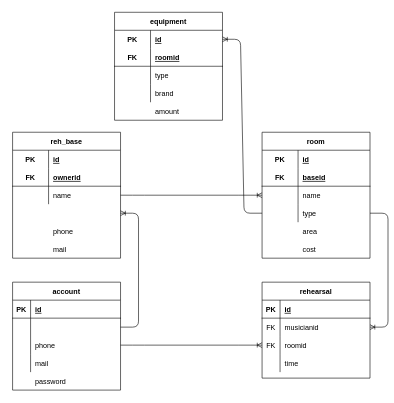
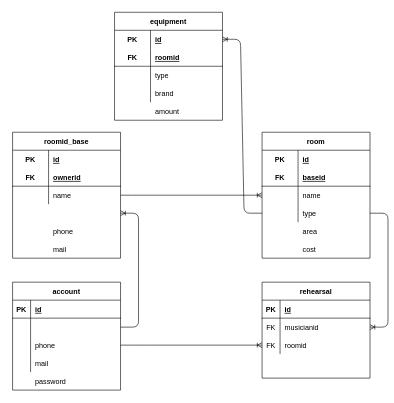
  <mxCell id="0" />
  <mxCell id="1" parent="0" />
- <mxCell id="2" value="reh_base" style="shape=table;startSize=30;container=1;collapsible=1;childLayout=tableLayout;fixedRows=1;rowLines=0;fontStyle=1;align=center;resizeLast=1;" parent="1" vertex="1"><mxGeometry x="20" y="220" width="180" height="210" as="geometry" /></mxCell>
+ <mxCell id="2" value="roomid_base" style="shape=table;startSize=30;container=1;collapsible=1;childLayout=tableLayout;fixedRows=1;rowLines=0;fontStyle=1;align=center;resizeLast=1;" parent="1" vertex="1"><mxGeometry x="20" y="220" width="180" height="210" as="geometry" /></mxCell>
  <mxCell id="3" value="" style="shape=partialRectangle;collapsible=0;dropTarget=0;pointerEvents=0;fillColor=none;top=0;left=0;bottom=0;right=0;points=[[0,0.5],[1,0.5]];portConstraint=eastwest;" parent="2" vertex="1"><mxGeometry y="30" width="180" height="30" as="geometry" /></mxCell>
  <mxCell id="4" value="PK" style="shape=partialRectangle;connectable=0;fillColor=none;top=0;left=0;bottom=0;right=0;fontStyle=1;overflow=hidden;" parent="3" vertex="1"><mxGeometry width="60" height="30" as="geometry" /></mxCell>
  <mxCell id="5" value="id" style="shape=partialRectangle;connectable=0;fillColor=none;top=0;left=0;bottom=0;right=0;align=left;spacingLeft=6;fontStyle=5;overflow=hidden;" parent="3" vertex="1"><mxGeometry x="60" width="120" height="30" as="geometry" /></mxCell>
  <mxCell id="6" value="" style="shape=partialRectangle;collapsible=0;dropTarget=0;pointerEvents=0;fillColor=none;top=0;left=0;bottom=1;right=0;points=[[0,0.5],[1,0.5]];portConstraint=eastwest;" parent="2" vertex="1"><mxGeometry y="60" width="180" height="30" as="geometry" /></mxCell>
  <mxCell id="7" value="FK" style="shape=partialRectangle;connectable=0;fillColor=none;top=0;left=0;bottom=0;right=0;fontStyle=1;overflow=hidden;" parent="6" vertex="1"><mxGeometry width="60" height="30" as="geometry" /></mxCell>
  <mxCell id="8" value="ownerid" style="shape=partialRectangle;connectable=0;fillColor=none;top=0;left=0;bottom=0;right=0;align=left;spacingLeft=6;fontStyle=5;overflow=hidden;" parent="6" vertex="1"><mxGeometry x="60" width="120" height="30" as="geometry" /></mxCell>
  <mxCell id="9" value="" style="shape=partialRectangle;collapsible=0;dropTarget=0;pointerEvents=0;fillColor=none;top=0;left=0;bottom=0;right=0;points=[[0,0.5],[1,0.5]];portConstraint=eastwest;" parent="2" vertex="1"><mxGeometry y="90" width="180" height="30" as="geometry" /></mxCell>
  <mxCell id="10" value="" style="shape=partialRectangle;connectable=0;fillColor=none;top=0;left=0;bottom=0;right=0;editable=1;overflow=hidden;" parent="9" vertex="1"><mxGeometry width="60" height="30" as="geometry" /></mxCell>
  <mxCell id="11" value="name" style="shape=partialRectangle;connectable=0;fillColor=none;top=0;left=0;bottom=0;right=0;align=left;spacingLeft=6;overflow=hidden;" parent="9" vertex="1"><mxGeometry x="60" width="120" height="30" as="geometry" /></mxCell>
  <mxCell id="12" value="" style="shape=partialRectangle;collapsible=0;dropTarget=0;pointerEvents=0;fillColor=none;top=0;left=0;bottom=0;right=0;points=[[0,0.5],[1,0.5]];portConstraint=eastwest;" parent="2" vertex="1"><mxGeometry y="120" width="180" height="30" as="geometry" /></mxCell>
  <mxCell id="13" value="" style="shape=partialRectangle;connectable=0;fillColor=none;top=0;left=0;bottom=0;right=0;editable=1;overflow=hidden;" parent="12" vertex="1"><mxGeometry width="60" height="30" as="geometry" /></mxCell>
  <mxCell id="14" value="phone" style="shape=partialRectangle;connectable=0;fillColor=none;top=0;left=0;bottom=0;right=0;align=left;spacingLeft=6;overflow=hidden;" parent="1" vertex="1"><mxGeometry x="80" y="370" width="120" height="30" as="geometry" /></mxCell>
  <mxCell id="15" value="mail" style="shape=partialRectangle;connectable=0;fillColor=none;top=0;left=0;bottom=0;right=0;align=left;spacingLeft=6;overflow=hidden;" parent="1" vertex="1"><mxGeometry x="80" y="400" width="120" height="30" as="geometry" /></mxCell>
  <mxCell id="16" value="room" style="shape=table;startSize=30;container=1;collapsible=1;childLayout=tableLayout;fixedRows=1;rowLines=0;fontStyle=1;align=center;resizeLast=1;" parent="1" vertex="1"><mxGeometry x="436" y="220" width="180" height="210" as="geometry" /></mxCell>
  <mxCell id="17" value="" style="shape=partialRectangle;collapsible=0;dropTarget=0;pointerEvents=0;fillColor=none;top=0;left=0;bottom=0;right=0;points=[[0,0.5],[1,0.5]];portConstraint=eastwest;" parent="16" vertex="1"><mxGeometry y="30" width="180" height="30" as="geometry" /></mxCell>
  <mxCell id="18" value="PK" style="shape=partialRectangle;connectable=0;fillColor=none;top=0;left=0;bottom=0;right=0;fontStyle=1;overflow=hidden;" parent="17" vertex="1"><mxGeometry width="60" height="30" as="geometry" /></mxCell>
  <mxCell id="19" value="id" style="shape=partialRectangle;connectable=0;fillColor=none;top=0;left=0;bottom=0;right=0;align=left;spacingLeft=6;fontStyle=5;overflow=hidden;" parent="17" vertex="1"><mxGeometry x="60" width="120" height="30" as="geometry" /></mxCell>
  <mxCell id="20" value="" style="shape=partialRectangle;collapsible=0;dropTarget=0;pointerEvents=0;fillColor=none;top=0;left=0;bottom=1;right=0;points=[[0,0.5],[1,0.5]];portConstraint=eastwest;" parent="16" vertex="1"><mxGeometry y="60" width="180" height="30" as="geometry" /></mxCell>
  <mxCell id="21" value="FK" style="shape=partialRectangle;connectable=0;fillColor=none;top=0;left=0;bottom=0;right=0;fontStyle=1;overflow=hidden;" parent="20" vertex="1"><mxGeometry width="60" height="30" as="geometry" /></mxCell>
  <mxCell id="22" value="baseid" style="shape=partialRectangle;connectable=0;fillColor=none;top=0;left=0;bottom=0;right=0;align=left;spacingLeft=6;fontStyle=5;overflow=hidden;" parent="20" vertex="1"><mxGeometry x="60" width="120" height="30" as="geometry" /></mxCell>
  <mxCell id="23" value="" style="shape=partialRectangle;collapsible=0;dropTarget=0;pointerEvents=0;fillColor=none;top=0;left=0;bottom=0;right=0;points=[[0,0.5],[1,0.5]];portConstraint=eastwest;" parent="16" vertex="1"><mxGeometry y="90" width="180" height="30" as="geometry" /></mxCell>
  <mxCell id="24" value="" style="shape=partialRectangle;connectable=0;fillColor=none;top=0;left=0;bottom=0;right=0;editable=1;overflow=hidden;" parent="23" vertex="1"><mxGeometry width="60" height="30" as="geometry" /></mxCell>
  <mxCell id="25" value="name" style="shape=partialRectangle;connectable=0;fillColor=none;top=0;left=0;bottom=0;right=0;align=left;spacingLeft=6;overflow=hidden;" parent="23" vertex="1"><mxGeometry x="60" width="120" height="30" as="geometry" /></mxCell>
  <mxCell id="26" value="" style="shape=partialRectangle;collapsible=0;dropTarget=0;pointerEvents=0;fillColor=none;top=0;left=0;bottom=0;right=0;points=[[0,0.5],[1,0.5]];portConstraint=eastwest;" parent="16" vertex="1"><mxGeometry y="120" width="180" height="30" as="geometry" /></mxCell>
  <mxCell id="27" value="" style="shape=partialRectangle;connectable=0;fillColor=none;top=0;left=0;bottom=0;right=0;editable=1;overflow=hidden;" parent="26" vertex="1"><mxGeometry width="60" height="30" as="geometry" /></mxCell>
  <mxCell id="28" value="type" style="shape=partialRectangle;connectable=0;fillColor=none;top=0;left=0;bottom=0;right=0;align=left;spacingLeft=6;overflow=hidden;" parent="26" vertex="1"><mxGeometry x="60" width="120" height="30" as="geometry" /></mxCell>
  <mxCell id="29" value="area" style="shape=partialRectangle;connectable=0;fillColor=none;top=0;left=0;bottom=0;right=0;align=left;spacingLeft=6;overflow=hidden;" parent="1" vertex="1"><mxGeometry x="496" y="370" width="120" height="30" as="geometry" /></mxCell>
  <mxCell id="30" value="cost" style="shape=partialRectangle;connectable=0;fillColor=none;top=0;left=0;bottom=0;right=0;align=left;spacingLeft=6;overflow=hidden;" parent="1" vertex="1"><mxGeometry x="496" y="400" width="120" height="30" as="geometry" /></mxCell>
  <mxCell id="31" value="rehearsal" style="shape=table;startSize=30;container=1;collapsible=1;childLayout=tableLayout;fixedRows=1;rowLines=0;fontStyle=1;align=center;resizeLast=1;" parent="1" vertex="1"><mxGeometry x="436" y="470" width="180" height="160" as="geometry" /></mxCell>
  <mxCell id="32" value="" style="shape=partialRectangle;collapsible=0;dropTarget=0;pointerEvents=0;fillColor=none;top=0;left=0;bottom=1;right=0;points=[[0,0.5],[1,0.5]];portConstraint=eastwest;" parent="31" vertex="1"><mxGeometry y="30" width="180" height="30" as="geometry" /></mxCell>
  <mxCell id="33" value="PK" style="shape=partialRectangle;connectable=0;fillColor=none;top=0;left=0;bottom=0;right=0;fontStyle=1;overflow=hidden;" parent="32" vertex="1"><mxGeometry width="30" height="30" as="geometry" /></mxCell>
  <mxCell id="34" value="id" style="shape=partialRectangle;connectable=0;fillColor=none;top=0;left=0;bottom=0;right=0;align=left;spacingLeft=6;fontStyle=5;overflow=hidden;" parent="32" vertex="1"><mxGeometry x="30" width="150" height="30" as="geometry" /></mxCell>
  <mxCell id="35" value="" style="shape=partialRectangle;collapsible=0;dropTarget=0;pointerEvents=0;fillColor=none;top=0;left=0;bottom=0;right=0;points=[[0,0.5],[1,0.5]];portConstraint=eastwest;" parent="31" vertex="1"><mxGeometry y="60" width="180" height="30" as="geometry" /></mxCell>
  <mxCell id="36" value="FK" style="shape=partialRectangle;connectable=0;fillColor=none;top=0;left=0;bottom=0;right=0;editable=1;overflow=hidden;" parent="35" vertex="1"><mxGeometry width="30" height="30" as="geometry" /></mxCell>
  <mxCell id="37" value="musicianid" style="shape=partialRectangle;connectable=0;fillColor=none;top=0;left=0;bottom=0;right=0;align=left;spacingLeft=6;overflow=hidden;" parent="35" vertex="1"><mxGeometry x="30" width="150" height="30" as="geometry" /></mxCell>
  <mxCell id="38" value="" style="shape=partialRectangle;collapsible=0;dropTarget=0;pointerEvents=0;fillColor=none;top=0;left=0;bottom=0;right=0;points=[[0,0.5],[1,0.5]];portConstraint=eastwest;" parent="31" vertex="1"><mxGeometry y="90" width="180" height="30" as="geometry" /></mxCell>
  <mxCell id="39" value="FK" style="shape=partialRectangle;connectable=0;fillColor=none;top=0;left=0;bottom=0;right=0;editable=1;overflow=hidden;" parent="38" vertex="1"><mxGeometry width="30" height="30" as="geometry" /></mxCell>
  <mxCell id="40" value="roomid" style="shape=partialRectangle;connectable=0;fillColor=none;top=0;left=0;bottom=0;right=0;align=left;spacingLeft=6;overflow=hidden;" parent="38" vertex="1"><mxGeometry x="30" width="150" height="30" as="geometry" /></mxCell>
  <mxCell id="41" value="" style="shape=partialRectangle;collapsible=0;dropTarget=0;pointerEvents=0;fillColor=none;top=0;left=0;bottom=0;right=0;points=[[0,0.5],[1,0.5]];portConstraint=eastwest;" parent="31" vertex="1"><mxGeometry y="120" width="180" height="30" as="geometry" /></mxCell>
  <mxCell id="42" value="" style="shape=partialRectangle;connectable=0;fillColor=none;top=0;left=0;bottom=0;right=0;editable=1;overflow=hidden;" parent="41" vertex="1"><mxGeometry width="30" height="30" as="geometry" /></mxCell>
- <mxCell id="43" value="time" style="shape=partialRectangle;connectable=0;fillColor=none;top=0;left=0;bottom=0;right=0;align=left;spacingLeft=6;overflow=hidden;" parent="41" vertex="1"><mxGeometry x="30" width="150" height="30" as="geometry" /></mxCell>
  <mxCell id="44" value="account" style="shape=table;startSize=30;container=1;collapsible=1;childLayout=tableLayout;fixedRows=1;rowLines=0;fontStyle=1;align=center;resizeLast=1;" parent="1" vertex="1"><mxGeometry x="20" y="470" width="180" height="180" as="geometry" /></mxCell>
  <mxCell id="45" value="" style="shape=partialRectangle;collapsible=0;dropTarget=0;pointerEvents=0;fillColor=none;top=0;left=0;bottom=1;right=0;points=[[0,0.5],[1,0.5]];portConstraint=eastwest;" parent="44" vertex="1"><mxGeometry y="30" width="180" height="30" as="geometry" /></mxCell>
  <mxCell id="46" value="PK" style="shape=partialRectangle;connectable=0;fillColor=none;top=0;left=0;bottom=0;right=0;fontStyle=1;overflow=hidden;" parent="45" vertex="1"><mxGeometry width="30" height="30" as="geometry" /></mxCell>
  <mxCell id="47" value="id" style="shape=partialRectangle;connectable=0;fillColor=none;top=0;left=0;bottom=0;right=0;align=left;spacingLeft=6;fontStyle=5;overflow=hidden;" parent="45" vertex="1"><mxGeometry x="30" width="150" height="30" as="geometry" /></mxCell>
  <mxCell id="48" value="" style="shape=partialRectangle;collapsible=0;dropTarget=0;pointerEvents=0;fillColor=none;top=0;left=0;bottom=0;right=0;points=[[0,0.5],[1,0.5]];portConstraint=eastwest;" parent="44" vertex="1"><mxGeometry y="60" width="180" height="30" as="geometry" /></mxCell>
  <mxCell id="49" value="" style="shape=partialRectangle;connectable=0;fillColor=none;top=0;left=0;bottom=0;right=0;editable=1;overflow=hidden;" parent="48" vertex="1"><mxGeometry width="30" height="30" as="geometry" /></mxCell>
  <mxCell id="50" value="" style="shape=partialRectangle;collapsible=0;dropTarget=0;pointerEvents=0;fillColor=none;top=0;left=0;bottom=0;right=0;points=[[0,0.5],[1,0.5]];portConstraint=eastwest;" parent="44" vertex="1"><mxGeometry y="90" width="180" height="30" as="geometry" /></mxCell>
  <mxCell id="51" value="" style="shape=partialRectangle;connectable=0;fillColor=none;top=0;left=0;bottom=0;right=0;editable=1;overflow=hidden;" parent="50" vertex="1"><mxGeometry width="30" height="30" as="geometry" /></mxCell>
  <mxCell id="52" value="phone" style="shape=partialRectangle;connectable=0;fillColor=none;top=0;left=0;bottom=0;right=0;align=left;spacingLeft=6;overflow=hidden;" parent="50" vertex="1"><mxGeometry x="30" width="150" height="30" as="geometry" /></mxCell>
  <mxCell id="53" value="" style="shape=partialRectangle;collapsible=0;dropTarget=0;pointerEvents=0;fillColor=none;top=0;left=0;bottom=0;right=0;points=[[0,0.5],[1,0.5]];portConstraint=eastwest;" parent="44" vertex="1"><mxGeometry y="120" width="180" height="30" as="geometry" /></mxCell>
  <mxCell id="54" value="" style="shape=partialRectangle;connectable=0;fillColor=none;top=0;left=0;bottom=0;right=0;editable=1;overflow=hidden;" parent="53" vertex="1"><mxGeometry width="30" height="30" as="geometry" /></mxCell>
  <mxCell id="55" value="mail" style="shape=partialRectangle;connectable=0;fillColor=none;top=0;left=0;bottom=0;right=0;align=left;spacingLeft=6;overflow=hidden;" parent="53" vertex="1"><mxGeometry x="30" width="150" height="30" as="geometry" /></mxCell>
  <mxCell id="56" value="" style="edgeStyle=entityRelationEdgeStyle;fontSize=12;html=1;endArrow=ERoneToMany;exitX=1;exitY=0.5;exitDx=0;exitDy=0;entryX=1;entryY=0.5;entryDx=0;entryDy=0;" parent="1" source="48" target="12" edge="1"><mxGeometry width="100" height="100" relative="1" as="geometry"><mxPoint x="266" y="540" as="sourcePoint" /><mxPoint x="366" y="440" as="targetPoint" /></mxGeometry></mxCell>
  <mxCell id="57" value="" style="edgeStyle=entityRelationEdgeStyle;fontSize=12;html=1;endArrow=ERoneToMany;exitX=1;exitY=0.5;exitDx=0;exitDy=0;entryX=0;entryY=0.5;entryDx=0;entryDy=0;" parent="1" source="9" target="23" edge="1"><mxGeometry width="100" height="100" relative="1" as="geometry"><mxPoint x="266" y="540" as="sourcePoint" /><mxPoint x="366" y="440" as="targetPoint" /></mxGeometry></mxCell>
  <mxCell id="58" value="" style="edgeStyle=entityRelationEdgeStyle;fontSize=12;html=1;endArrow=ERoneToMany;exitX=1;exitY=0.5;exitDx=0;exitDy=0;entryX=1;entryY=0.5;entryDx=0;entryDy=0;" parent="1" source="26" target="35" edge="1"><mxGeometry width="100" height="100" relative="1" as="geometry"><mxPoint x="266" y="540" as="sourcePoint" /><mxPoint x="366" y="440" as="targetPoint" /></mxGeometry></mxCell>
  <mxCell id="59" value="" style="edgeStyle=entityRelationEdgeStyle;fontSize=12;html=1;endArrow=ERoneToMany;exitX=1;exitY=0.5;exitDx=0;exitDy=0;entryX=0;entryY=0.5;entryDx=0;entryDy=0;" parent="1" source="50" target="38" edge="1"><mxGeometry width="100" height="100" relative="1" as="geometry"><mxPoint x="266" y="420" as="sourcePoint" /><mxPoint x="366" y="320" as="targetPoint" /></mxGeometry></mxCell>
  <mxCell id="60" value="password" style="shape=partialRectangle;connectable=0;fillColor=none;top=0;left=0;bottom=0;right=0;align=left;spacingLeft=6;overflow=hidden;" parent="1" vertex="1"><mxGeometry x="50" y="620" width="150" height="30" as="geometry" /></mxCell>
  <mxCell id="61" value="equipment" style="shape=table;startSize=30;container=1;collapsible=1;childLayout=tableLayout;fixedRows=1;rowLines=0;fontStyle=1;align=center;resizeLast=1;" parent="1" vertex="1"><mxGeometry x="190" y="20" width="180" height="180" as="geometry" /></mxCell>
  <mxCell id="62" value="" style="shape=partialRectangle;collapsible=0;dropTarget=0;pointerEvents=0;fillColor=none;top=0;left=0;bottom=0;right=0;points=[[0,0.5],[1,0.5]];portConstraint=eastwest;" parent="61" vertex="1"><mxGeometry y="30" width="180" height="30" as="geometry" /></mxCell>
  <mxCell id="63" value="PK" style="shape=partialRectangle;connectable=0;fillColor=none;top=0;left=0;bottom=0;right=0;fontStyle=1;overflow=hidden;" parent="62" vertex="1"><mxGeometry width="60" height="30" as="geometry" /></mxCell>
  <mxCell id="64" value="id" style="shape=partialRectangle;connectable=0;fillColor=none;top=0;left=0;bottom=0;right=0;align=left;spacingLeft=6;fontStyle=5;overflow=hidden;" parent="62" vertex="1"><mxGeometry x="60" width="120" height="30" as="geometry" /></mxCell>
  <mxCell id="65" value="" style="shape=partialRectangle;collapsible=0;dropTarget=0;pointerEvents=0;fillColor=none;top=0;left=0;bottom=1;right=0;points=[[0,0.5],[1,0.5]];portConstraint=eastwest;" parent="61" vertex="1"><mxGeometry y="60" width="180" height="30" as="geometry" /></mxCell>
  <mxCell id="66" value="FK" style="shape=partialRectangle;connectable=0;fillColor=none;top=0;left=0;bottom=0;right=0;fontStyle=1;overflow=hidden;" parent="65" vertex="1"><mxGeometry width="60" height="30" as="geometry" /></mxCell>
  <mxCell id="67" value="roomid" style="shape=partialRectangle;connectable=0;fillColor=none;top=0;left=0;bottom=0;right=0;align=left;spacingLeft=6;fontStyle=5;overflow=hidden;" parent="65" vertex="1"><mxGeometry x="60" width="120" height="30" as="geometry" /></mxCell>
  <mxCell id="68" value="" style="shape=partialRectangle;collapsible=0;dropTarget=0;pointerEvents=0;fillColor=none;top=0;left=0;bottom=0;right=0;points=[[0,0.5],[1,0.5]];portConstraint=eastwest;" parent="61" vertex="1"><mxGeometry y="90" width="180" height="30" as="geometry" /></mxCell>
  <mxCell id="69" value="" style="shape=partialRectangle;connectable=0;fillColor=none;top=0;left=0;bottom=0;right=0;editable=1;overflow=hidden;" parent="68" vertex="1"><mxGeometry width="60" height="30" as="geometry" /></mxCell>
  <mxCell id="70" value="type" style="shape=partialRectangle;connectable=0;fillColor=none;top=0;left=0;bottom=0;right=0;align=left;spacingLeft=6;overflow=hidden;" parent="68" vertex="1"><mxGeometry x="60" width="120" height="30" as="geometry" /></mxCell>
  <mxCell id="71" value="" style="shape=partialRectangle;collapsible=0;dropTarget=0;pointerEvents=0;fillColor=none;top=0;left=0;bottom=0;right=0;points=[[0,0.5],[1,0.5]];portConstraint=eastwest;" parent="61" vertex="1"><mxGeometry y="120" width="180" height="30" as="geometry" /></mxCell>
  <mxCell id="72" value="" style="shape=partialRectangle;connectable=0;fillColor=none;top=0;left=0;bottom=0;right=0;editable=1;overflow=hidden;" parent="71" vertex="1"><mxGeometry width="60" height="30" as="geometry" /></mxCell>
  <mxCell id="73" value="brand" style="shape=partialRectangle;connectable=0;fillColor=none;top=0;left=0;bottom=0;right=0;align=left;spacingLeft=6;overflow=hidden;" parent="71" vertex="1"><mxGeometry x="60" width="120" height="30" as="geometry" /></mxCell>
  <mxCell id="74" value="amount" style="shape=partialRectangle;connectable=0;fillColor=none;top=0;left=0;bottom=0;right=0;align=left;spacingLeft=6;overflow=hidden;" parent="1" vertex="1"><mxGeometry x="250" y="170" width="120" height="30" as="geometry" /></mxCell>
  <mxCell id="75" value="" style="edgeStyle=entityRelationEdgeStyle;fontSize=12;html=1;endArrow=ERoneToMany;exitX=0;exitY=0.5;exitDx=0;exitDy=0;entryX=1;entryY=0.5;entryDx=0;entryDy=0;" parent="1" source="26" target="62" edge="1"><mxGeometry width="100" height="100" relative="1" as="geometry"><mxPoint x="199" y="450" as="sourcePoint" /><mxPoint x="326" y="660" as="targetPoint" /></mxGeometry></mxCell>
